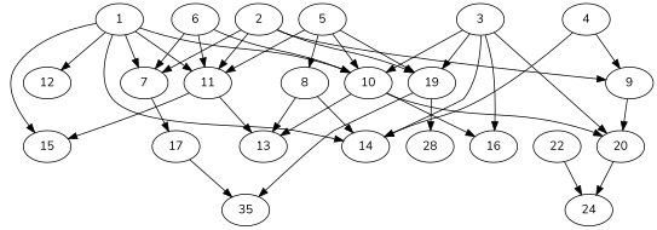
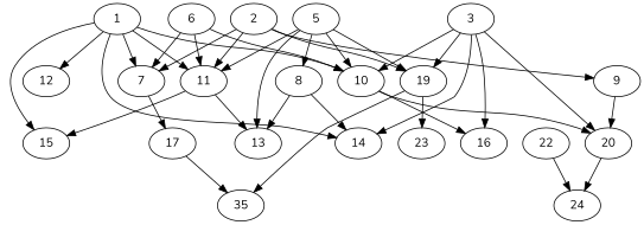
  digraph {
    fontname=Nunito
    node [alpha=0.14 fontname=Nunito]
    edge [fontname=Nunito]
    7 [alpha=0.12]
    1
    10 [alpha=0.07]
    11 [alpha=0.05]
    12 [alpha=0.06]
    14 [alpha=0.06]
    15 [alpha=0.05]
    17
    16 [alpha=0.07]
    20 [alpha=0.15]
    13 [alpha=0.09]
    n12 [alpha=0.13 label=35]
    24 [alpha=0.17]
    2 [alpha=0.01]
    9 [alpha=0.12]
    19 [alpha=0.18]
-   23 [alpha=0.09 label=28]
+   23 [alpha=0.09]
    3 [alpha=0.10]
-   4 [alpha=0.16]
    5
    8 [alpha=0.04]
    6 [alpha=0.19]
    22 [alpha=0.01]
    7 -> 17
    1 -> 7
    1 -> 10
    1 -> 11
    1 -> 12
    1 -> 14
    1 -> 15
    10 -> 16
    10 -> 20
    11 -> 15
    11 -> 13
    17 -> n12
    20 -> 24
    2 -> 7
    2 -> 11
    2 -> 9
    2 -> 19
    9 -> 20
    19 -> n12
    19 -> 23
    3 -> 10
    3 -> 14
    3 -> 16
    3 -> 20
    3 -> 19
-   4 -> 14
-   4 -> 9
    5 -> 10
    5 -> 11
-   10 -> 13
+   5 -> 13
    5 -> 19
    5 -> 8
    8 -> 14
    8 -> 13
    6 -> 7
    6 -> 10
    6 -> 11
    22 -> 24
  }
